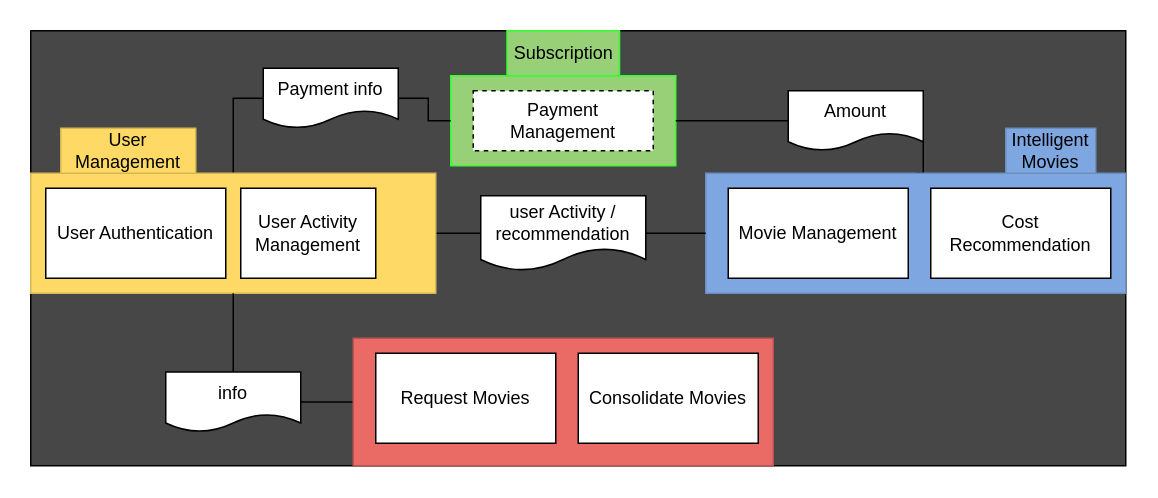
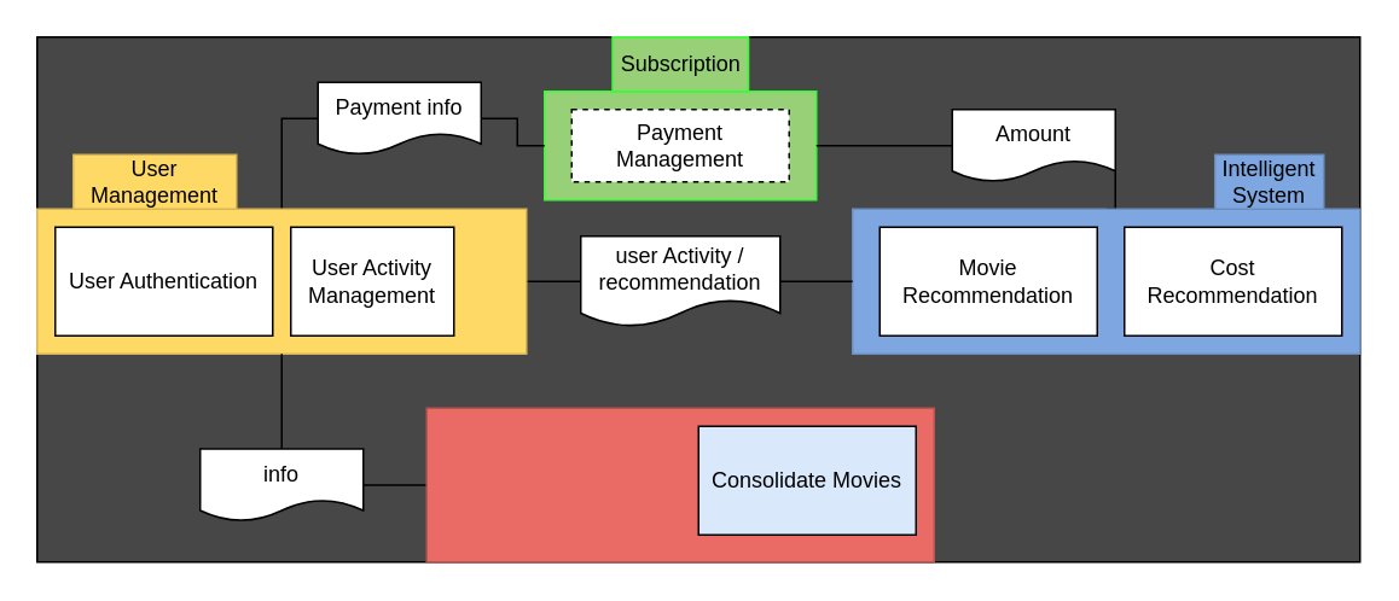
  <mxCell id="0" />
  <mxCell id="1" parent="0" />
  <mxCell id="2" value="" style="rounded=0;whiteSpace=wrap;html=1;fillColor=#474747;" vertex="1" parent="1"><mxGeometry x="20" y="20" width="730" height="290" as="geometry" /></mxCell>
  <mxCell id="3" style="edgeStyle=orthogonalEdgeStyle;rounded=0;orthogonalLoop=1;jettySize=auto;html=1;exitX=1;exitY=0.5;exitDx=0;exitDy=0;endArrow=none;endFill=0;" edge="1" parent="1" source="5" target="20"><mxGeometry relative="1" as="geometry" /></mxCell>
  <mxCell id="4" style="edgeStyle=orthogonalEdgeStyle;rounded=0;orthogonalLoop=1;jettySize=auto;html=1;exitX=0.5;exitY=0;exitDx=0;exitDy=0;entryX=0;entryY=0.5;entryDx=0;entryDy=0;endArrow=none;endFill=0;" edge="1" parent="1" source="5" target="24"><mxGeometry relative="1" as="geometry" /></mxCell>
  <mxCell id="5" value="" style="rounded=0;whiteSpace=wrap;html=1;fillColor=#FFD966;strokeColor=#d6b656;" vertex="1" parent="1"><mxGeometry x="20" y="115" width="270" height="80" as="geometry" /></mxCell>
  <mxCell id="6" value="User Authentication" style="rounded=0;whiteSpace=wrap;html=1;" vertex="1" parent="1"><mxGeometry x="30" y="125" width="120" height="60" as="geometry" /></mxCell>
  <mxCell id="7" value="User Activity Management" style="rounded=0;whiteSpace=wrap;html=1;" vertex="1" parent="1"><mxGeometry x="160" y="125" width="90" height="60" as="geometry" /></mxCell>
  <mxCell id="8" style="edgeStyle=orthogonalEdgeStyle;rounded=0;orthogonalLoop=1;jettySize=auto;html=1;exitX=0;exitY=0.5;exitDx=0;exitDy=0;entryX=0.444;entryY=0.5;entryDx=0;entryDy=0;entryPerimeter=0;endArrow=none;endFill=0;" edge="1" parent="1" source="9" target="22"><mxGeometry relative="1" as="geometry" /></mxCell>
  <mxCell id="9" value="" style="rounded=0;whiteSpace=wrap;html=1;fillColor=#EA6B66;strokeColor=#b85450;" vertex="1" parent="1"><mxGeometry x="235" y="225" width="280" height="85" as="geometry" /></mxCell>
- <mxCell id="10" value="Request Movies" style="rounded=0;whiteSpace=wrap;html=1;" vertex="1" parent="1"><mxGeometry x="250" y="235" width="120" height="60" as="geometry" /></mxCell>
- <mxCell id="11" value="Consolidate Movies" style="rounded=0;whiteSpace=wrap;html=1;" vertex="1" parent="1"><mxGeometry x="385" y="235" width="120" height="60" as="geometry" /></mxCell>
+ <mxCell id="11" value="Consolidate Movies" style="rounded=0;whiteSpace=wrap;html=1;fillColor=#dae8fc;" vertex="1" parent="1"><mxGeometry x="385" y="235" width="120" height="60" as="geometry" /></mxCell>
  <mxCell id="12" value="" style="rounded=0;whiteSpace=wrap;html=1;fillColor=#97D077;strokeColor=#33FF33;" vertex="1" parent="1"><mxGeometry x="300" y="50" width="150" height="60" as="geometry" /></mxCell>
  <mxCell id="13" style="edgeStyle=orthogonalEdgeStyle;rounded=0;orthogonalLoop=1;jettySize=auto;html=1;exitX=0.5;exitY=0;exitDx=0;exitDy=0;entryX=1;entryY=0.5;entryDx=0;entryDy=0;endArrow=none;endFill=0;" edge="1" parent="1" source="14" target="27"><mxGeometry relative="1" as="geometry" /></mxCell>
  <mxCell id="14" value="" style="rounded=0;whiteSpace=wrap;html=1;fillColor=#7EA6E0;strokeColor=#6c8ebf;" vertex="1" parent="1"><mxGeometry x="470" y="115" width="280" height="80" as="geometry" /></mxCell>
- <mxCell id="15" value="Movie Management" style="rounded=0;whiteSpace=wrap;html=1;" vertex="1" parent="1"><mxGeometry x="485" y="125" width="120" height="60" as="geometry" /></mxCell>
+ <mxCell id="15" value="Movie Recommendation" style="rounded=0;whiteSpace=wrap;html=1;" vertex="1" parent="1"><mxGeometry x="485" y="125" width="120" height="60" as="geometry" /></mxCell>
  <mxCell id="16" value="Cost Recommendation" style="rounded=0;whiteSpace=wrap;html=1;" vertex="1" parent="1"><mxGeometry x="620" y="125" width="120" height="60" as="geometry" /></mxCell>
- <mxCell id="17" value="Intelligent Movies" style="text;html=1;strokeColor=#6c8ebf;fillColor=#7EA6E0;align=center;verticalAlign=middle;whiteSpace=wrap;rounded=0;" vertex="1" parent="1"><mxGeometry x="670" y="85" width="60" height="30" as="geometry" /></mxCell>
+ <mxCell id="17" value="Intelligent System" style="text;html=1;strokeColor=#6c8ebf;fillColor=#7EA6E0;align=center;verticalAlign=middle;whiteSpace=wrap;rounded=0;" vertex="1" parent="1"><mxGeometry x="670" y="85" width="60" height="30" as="geometry" /></mxCell>
  <mxCell id="18" value="User Management" style="text;html=1;strokeColor=#d6b656;fillColor=#FFD966;align=center;verticalAlign=middle;whiteSpace=wrap;rounded=0;" vertex="1" parent="1"><mxGeometry x="40" y="85" width="90" height="30" as="geometry" /></mxCell>
  <mxCell id="19" style="edgeStyle=orthogonalEdgeStyle;rounded=0;orthogonalLoop=1;jettySize=auto;html=1;exitX=1;exitY=0.5;exitDx=0;exitDy=0;entryX=0;entryY=0.5;entryDx=0;entryDy=0;endArrow=none;endFill=0;" edge="1" parent="1" source="20" target="14"><mxGeometry relative="1" as="geometry" /></mxCell>
  <mxCell id="20" value="user Activity / recommendation" style="shape=document;whiteSpace=wrap;html=1;boundedLbl=1;" vertex="1" parent="1"><mxGeometry x="320" y="130" width="110" height="50" as="geometry" /></mxCell>
  <mxCell id="21" style="edgeStyle=orthogonalEdgeStyle;rounded=0;orthogonalLoop=1;jettySize=auto;html=1;exitX=0.5;exitY=0;exitDx=0;exitDy=0;endArrow=none;endFill=0;" edge="1" parent="1" source="22" target="5"><mxGeometry relative="1" as="geometry" /></mxCell>
  <mxCell id="22" value="info" style="shape=document;whiteSpace=wrap;html=1;boundedLbl=1;" vertex="1" parent="1"><mxGeometry x="110" y="247.5" width="90" height="40" as="geometry" /></mxCell>
  <mxCell id="23" style="edgeStyle=orthogonalEdgeStyle;rounded=0;orthogonalLoop=1;jettySize=auto;html=1;exitX=1;exitY=0.5;exitDx=0;exitDy=0;endArrow=none;endFill=0;" edge="1" parent="1" source="24" target="12"><mxGeometry relative="1" as="geometry" /></mxCell>
  <mxCell id="24" value="Payment info" style="shape=document;whiteSpace=wrap;html=1;boundedLbl=1;" vertex="1" parent="1"><mxGeometry x="175" y="45" width="90" height="40" as="geometry" /></mxCell>
  <mxCell id="25" value="Subscription" style="text;html=1;strokeColor=#33FF33;fillColor=#97D077;align=center;verticalAlign=middle;whiteSpace=wrap;rounded=0;" vertex="1" parent="1"><mxGeometry x="337.5" y="20" width="75" height="30" as="geometry" /></mxCell>
  <mxCell id="26" style="edgeStyle=orthogonalEdgeStyle;rounded=0;orthogonalLoop=1;jettySize=auto;html=1;exitX=0;exitY=0.5;exitDx=0;exitDy=0;entryX=1;entryY=0.5;entryDx=0;entryDy=0;endArrow=none;endFill=0;" edge="1" parent="1" source="27" target="12"><mxGeometry relative="1" as="geometry" /></mxCell>
  <mxCell id="27" value="Amount" style="shape=document;whiteSpace=wrap;html=1;boundedLbl=1;" vertex="1" parent="1"><mxGeometry x="525" y="60" width="90" height="40" as="geometry" /></mxCell>
  <mxCell id="28" value="Payment Management" style="rounded=0;whiteSpace=wrap;html=1;dashed=1;" vertex="1" parent="1"><mxGeometry x="315" y="60" width="120" height="40" as="geometry" /></mxCell>
